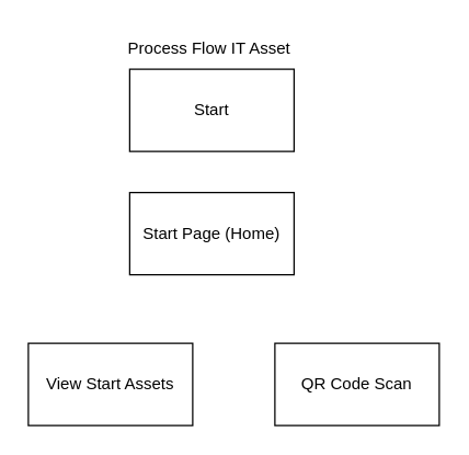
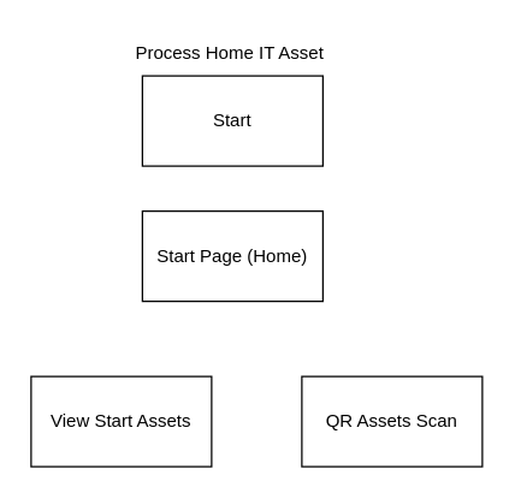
  <mxCell id="0" />
  <mxCell id="1" parent="0" />
- <mxCell id="2" value="Process Flow IT Asset&amp;nbsp;" style="text;html=1;align=center;verticalAlign=middle;whiteSpace=wrap;rounded=0;" vertex="1" parent="1"><mxGeometry x="84" y="20" width="140" height="30" as="geometry" /></mxCell>
+ <mxCell id="2" value="Process Home IT Asset&amp;nbsp;" style="text;html=1;align=center;verticalAlign=middle;whiteSpace=wrap;rounded=0;" vertex="1" parent="1"><mxGeometry x="84" y="20" width="140" height="30" as="geometry" /></mxCell>
  <mxCell id="3" value="Start" style="rounded=0;whiteSpace=wrap;html=1;" vertex="1" parent="1"><mxGeometry x="94" y="50" width="120" height="60" as="geometry" /></mxCell>
  <mxCell id="4" value="Start Page (Home)" style="rounded=0;whiteSpace=wrap;html=1;" vertex="1" parent="1"><mxGeometry x="94" y="140" width="120" height="60" as="geometry" /></mxCell>
- <mxCell id="5" value="QR Code Scan" style="rounded=0;whiteSpace=wrap;html=1;" vertex="1" parent="1"><mxGeometry x="200" y="250" width="120" height="60" as="geometry" /></mxCell>
+ <mxCell id="5" value="QR Assets Scan" style="rounded=0;whiteSpace=wrap;html=1;" vertex="1" parent="1"><mxGeometry x="200" y="250" width="120" height="60" as="geometry" /></mxCell>
  <mxCell id="6" value="View Start Assets" style="rounded=0;whiteSpace=wrap;html=1;" vertex="1" parent="1"><mxGeometry x="20" y="250" width="120" height="60" as="geometry" /></mxCell>
